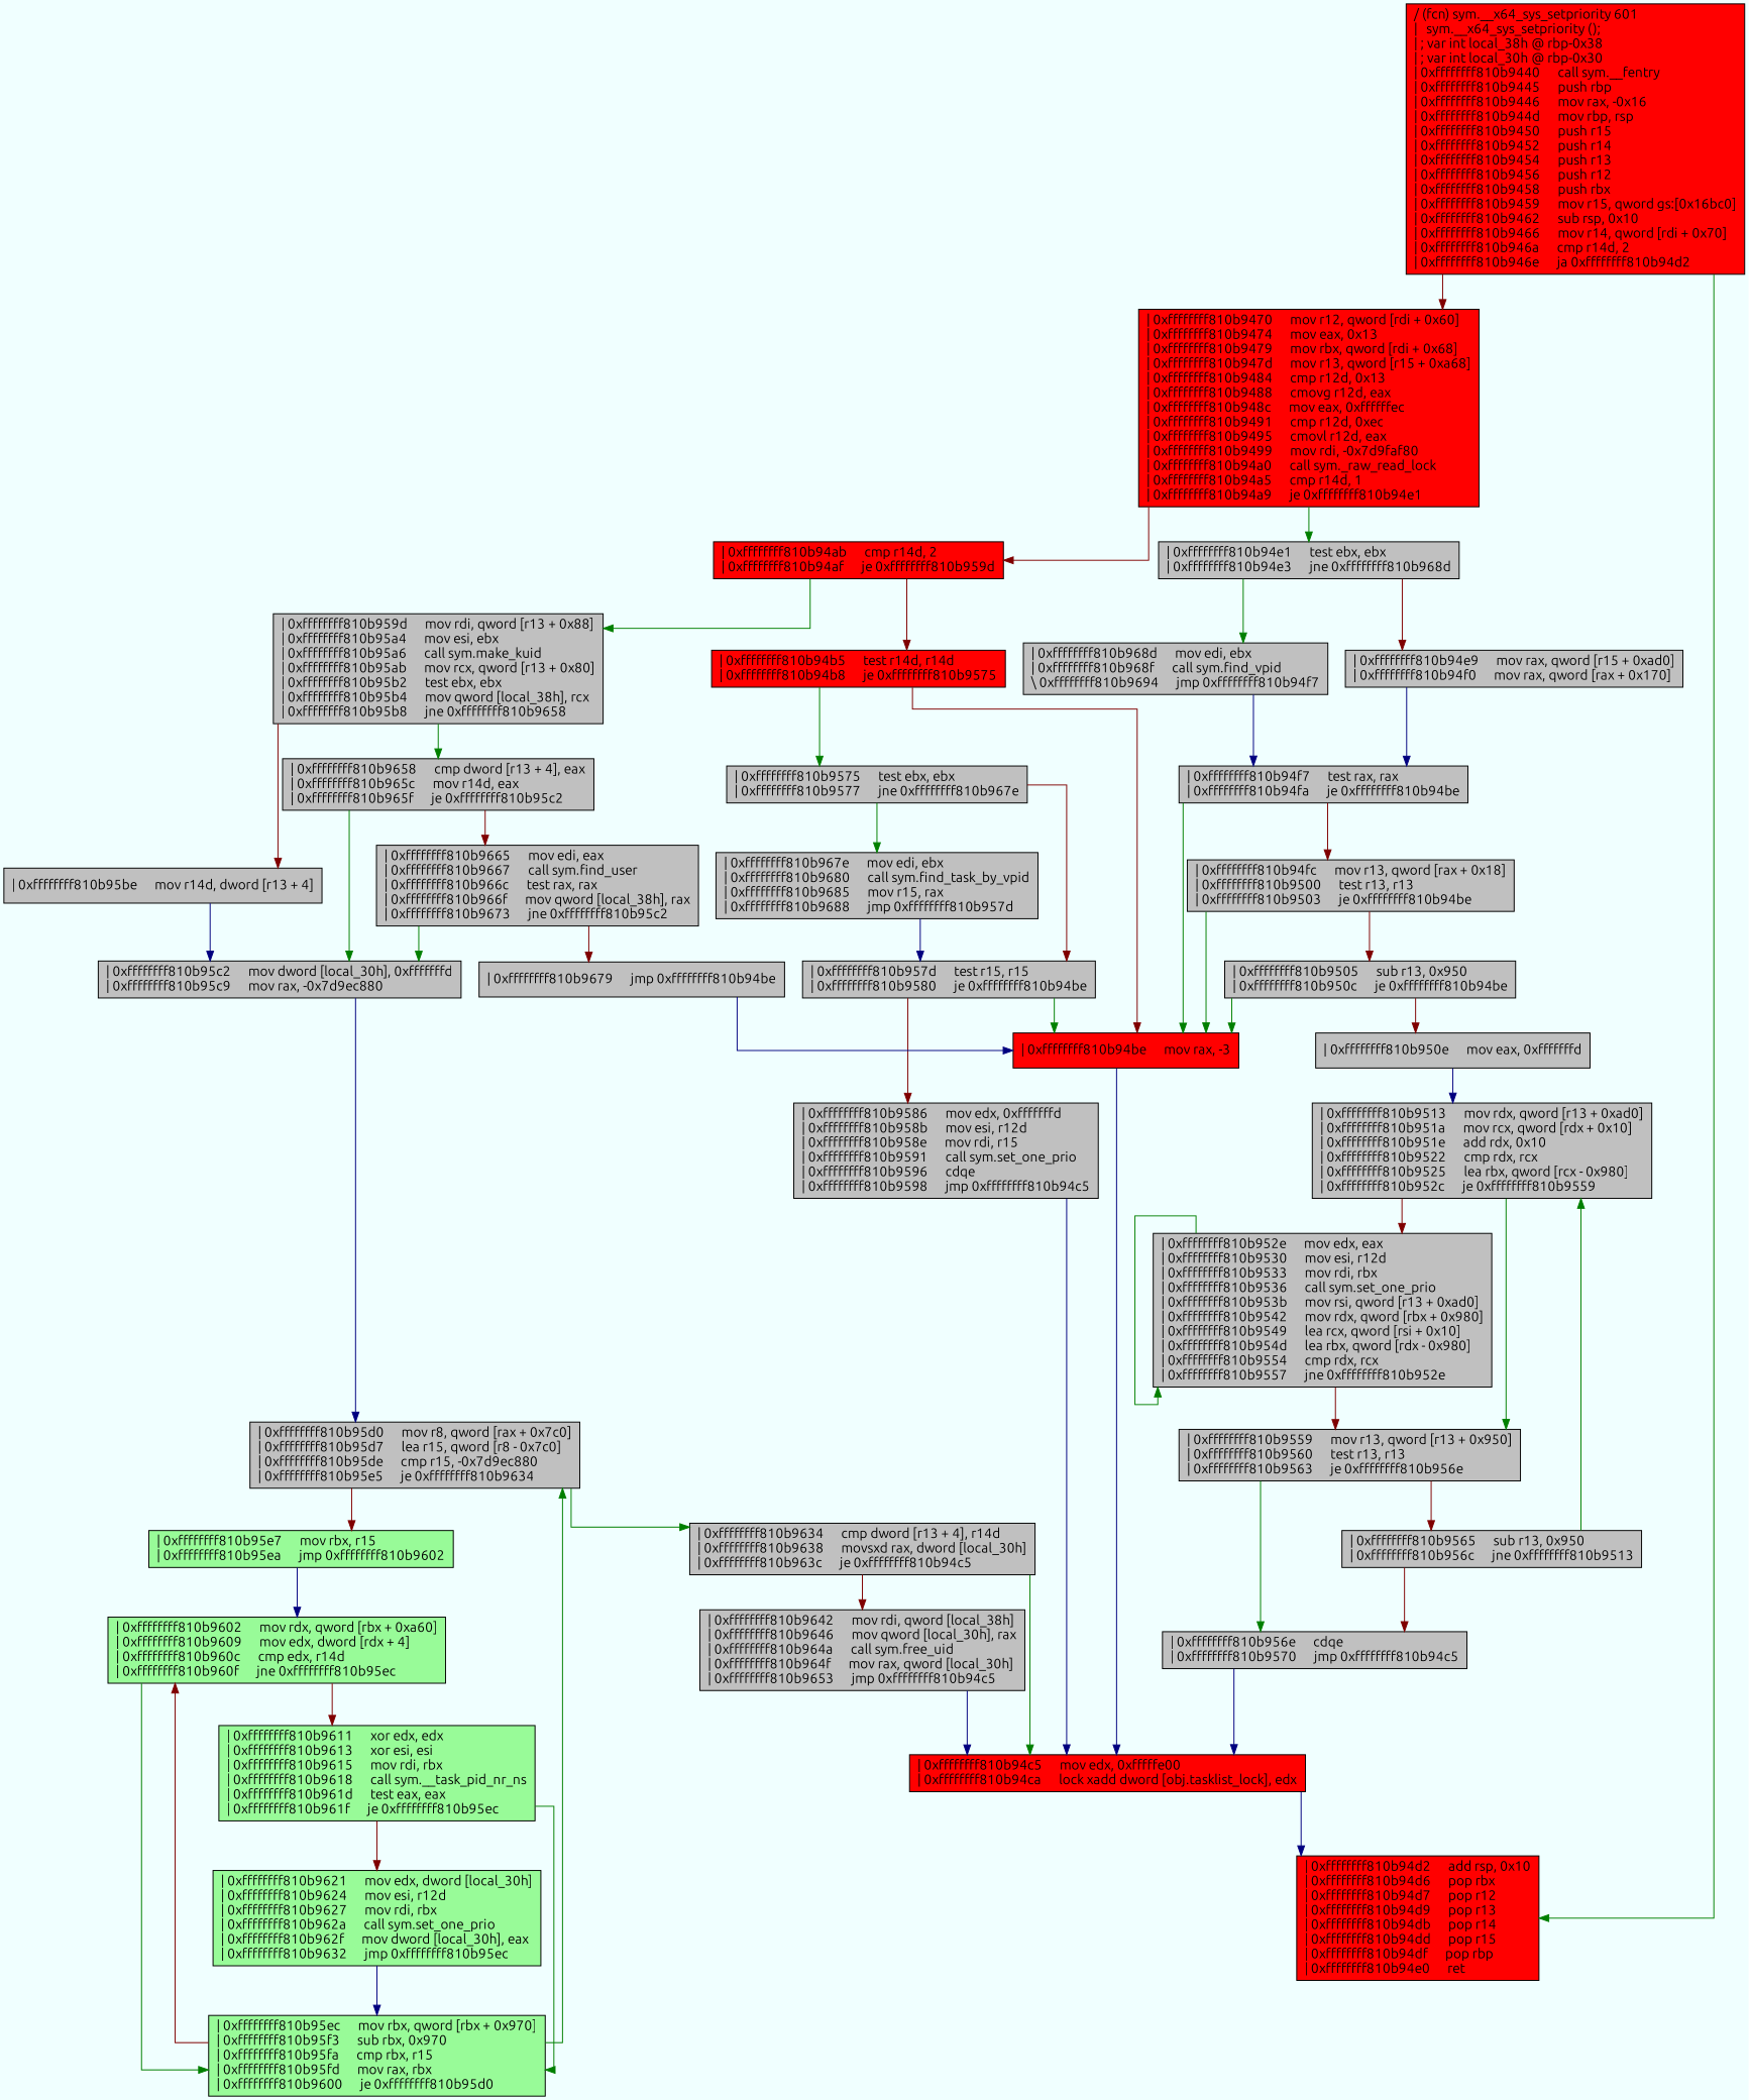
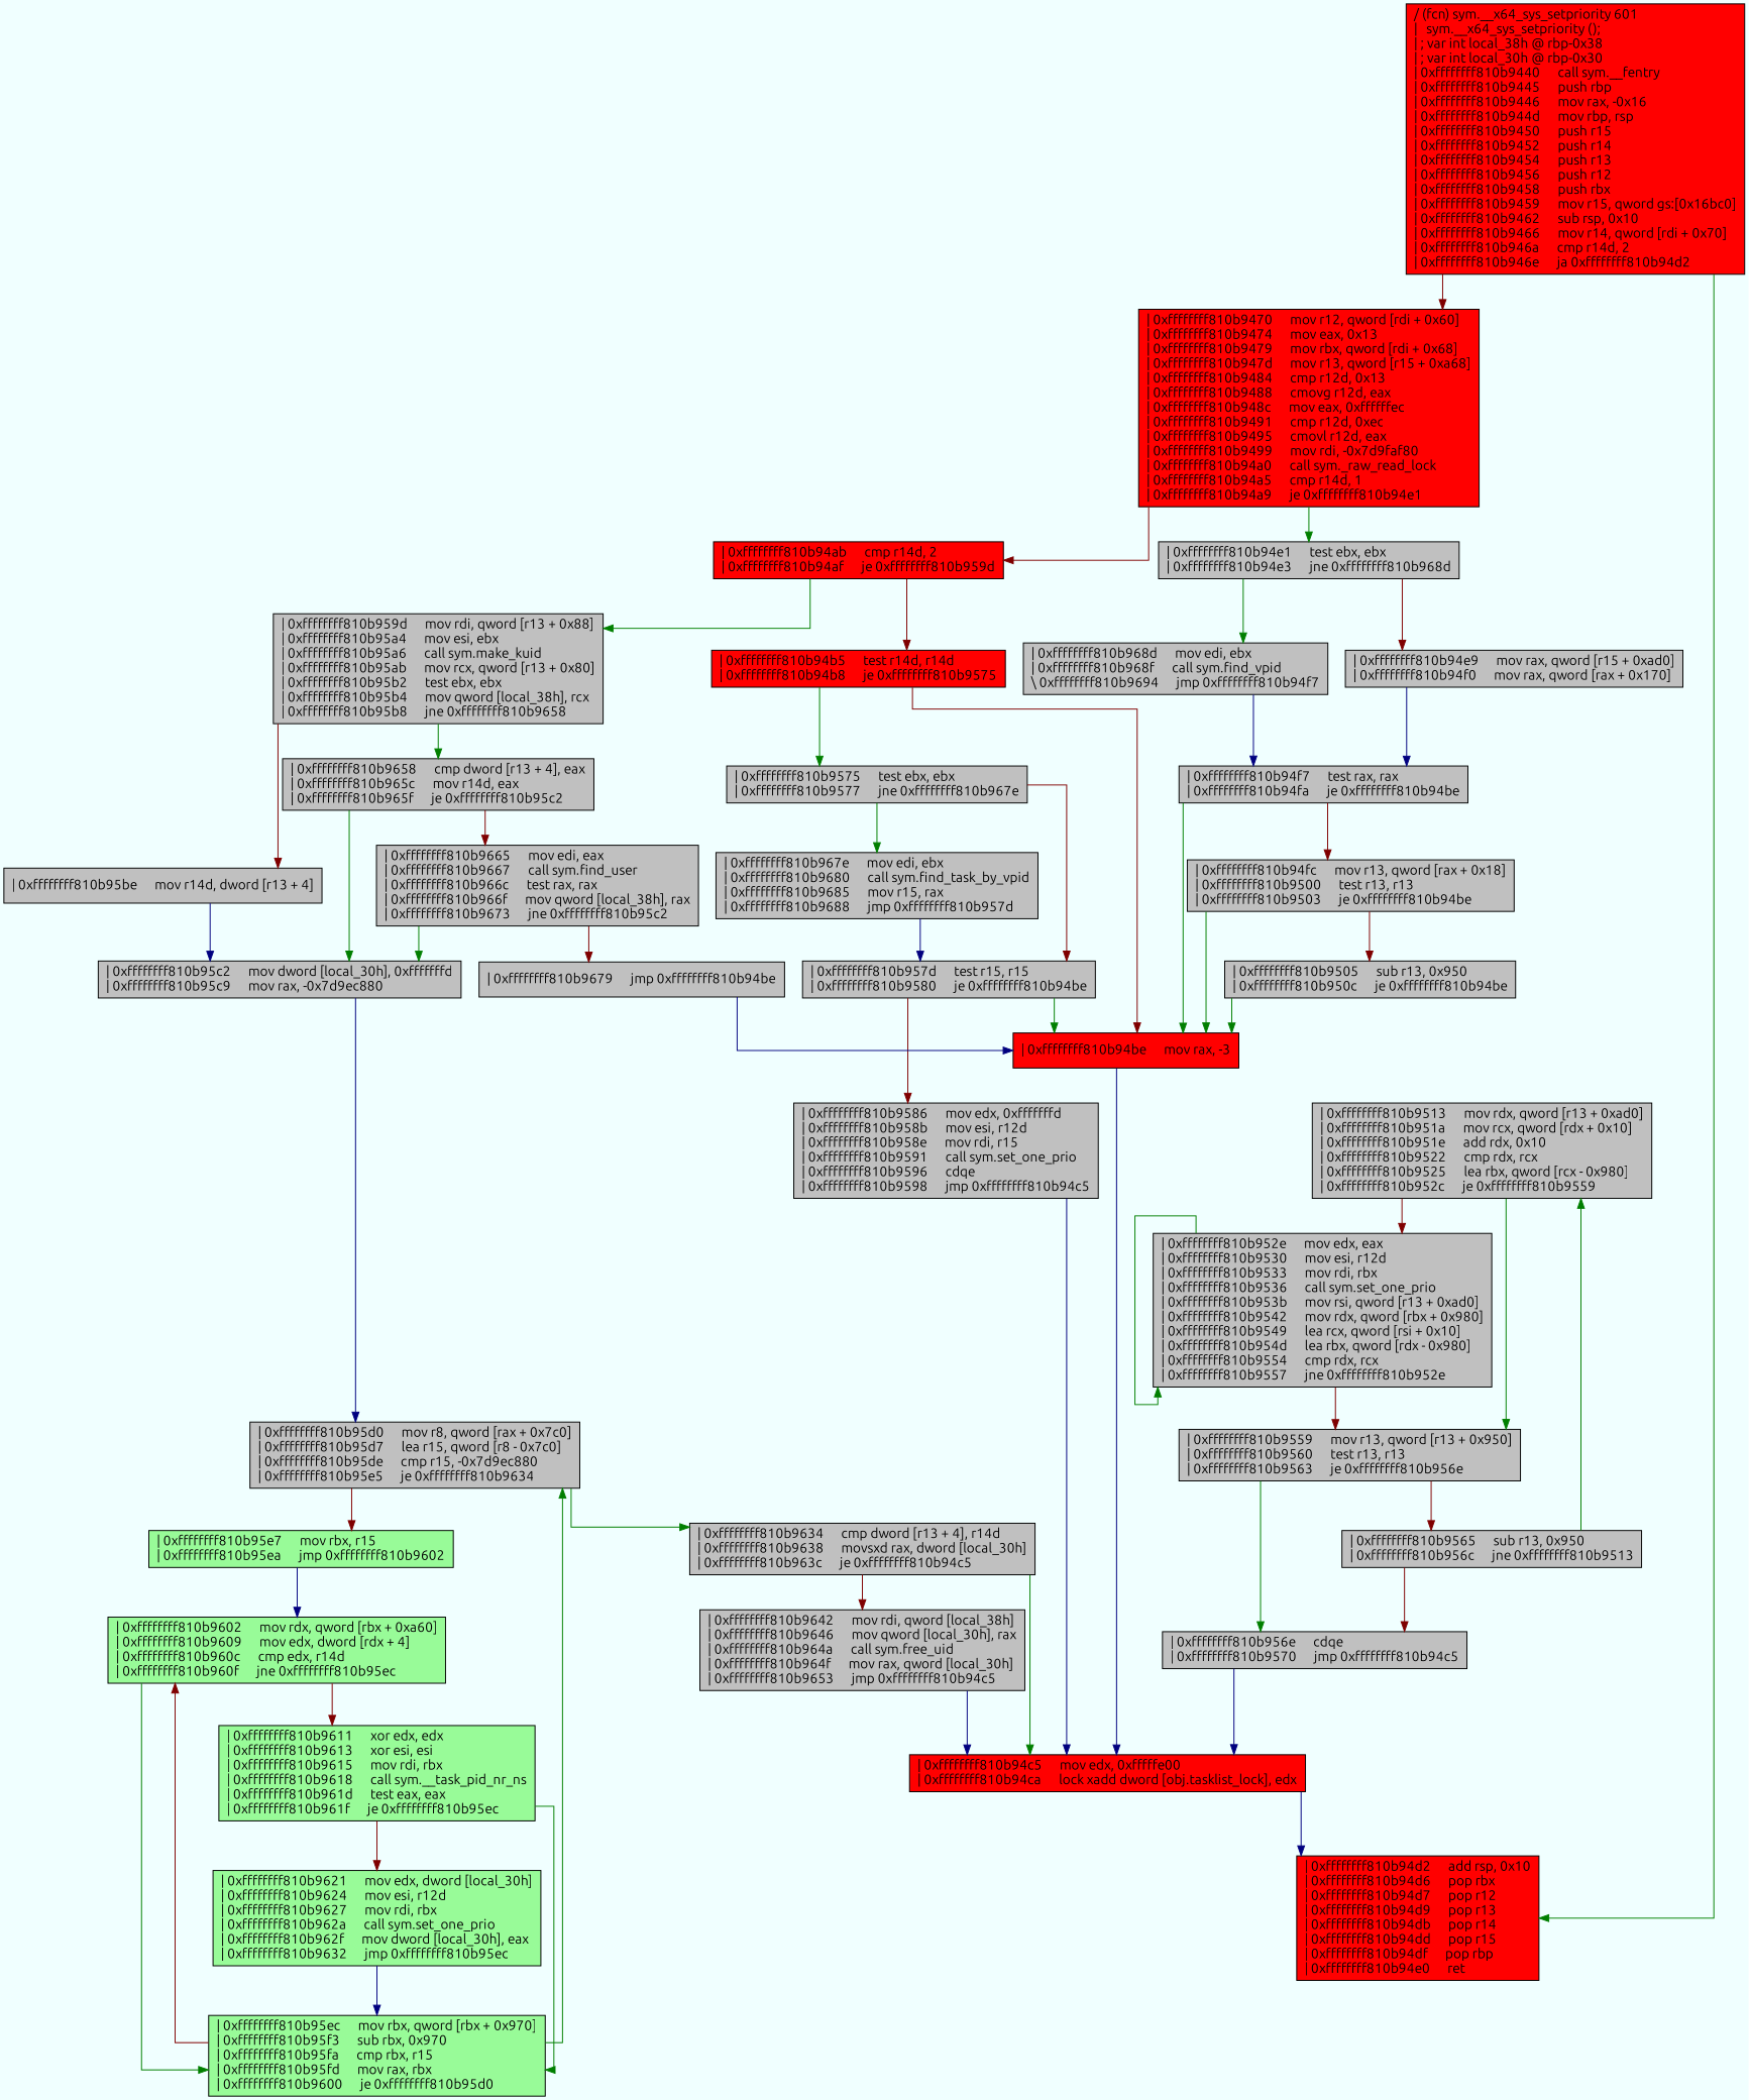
  digraph {
    bgcolor=azure
    fontname=Ubuntu
    fontsize=8
    splines=ortho
    node [color=black fillcolor=gray fontname=Ubuntu shape=box style=filled]
    edge [arrowhead=normal color="#007f00" fontname=Ubuntu]
    n1 [fillcolor=red label="/ (fcn) sym.__x64_sys_setpriority 601\l|   sym.__x64_sys_setpriority ();\l| ; var int local_38h @ rbp-0x38\l| ; var int local_30h @ rbp-0x30\l| 0xffffffff810b9440      call sym.__fentry\l| 0xffffffff810b9445      push rbp\l| 0xffffffff810b9446      mov rax, -0x16\l| 0xffffffff810b944d      mov rbp, rsp\l| 0xffffffff810b9450      push r15\l| 0xffffffff810b9452      push r14\l| 0xffffffff810b9454      push r13\l| 0xffffffff810b9456      push r12\l| 0xffffffff810b9458      push rbx\l| 0xffffffff810b9459      mov r15, qword gs:[0x16bc0]\l| 0xffffffff810b9462      sub rsp, 0x10\l| 0xffffffff810b9466      mov r14, qword [rdi + 0x70]\l| 0xffffffff810b946a      cmp r14d, 2\l| 0xffffffff810b946e      ja 0xffffffff810b94d2\l"]
    n2 [fillcolor=red label="| 0xffffffff810b94d2      add rsp, 0x10\l| 0xffffffff810b94d6      pop rbx\l| 0xffffffff810b94d7      pop r12\l| 0xffffffff810b94d9      pop r13\l| 0xffffffff810b94db      pop r14\l| 0xffffffff810b94dd      pop r15\l| 0xffffffff810b94df      pop rbp\l| 0xffffffff810b94e0      ret\l"]
    n3 [fillcolor=red label="| 0xffffffff810b9470      mov r12, qword [rdi + 0x60]\l| 0xffffffff810b9474      mov eax, 0x13\l| 0xffffffff810b9479      mov rbx, qword [rdi + 0x68]\l| 0xffffffff810b947d      mov r13, qword [r15 + 0xa68]\l| 0xffffffff810b9484      cmp r12d, 0x13\l| 0xffffffff810b9488      cmovg r12d, eax\l| 0xffffffff810b948c      mov eax, 0xffffffec\l| 0xffffffff810b9491      cmp r12d, 0xec\l| 0xffffffff810b9495      cmovl r12d, eax\l| 0xffffffff810b9499      mov rdi, -0x7d9faf80\l| 0xffffffff810b94a0      call sym._raw_read_lock\l| 0xffffffff810b94a5      cmp r14d, 1\l| 0xffffffff810b94a9      je 0xffffffff810b94e1\l"]
    n4 [label="| 0xffffffff810b94e1      test ebx, ebx\l| 0xffffffff810b94e3      jne 0xffffffff810b968d\l"]
    n5 [fillcolor=red label="| 0xffffffff810b94ab      cmp r14d, 2\l| 0xffffffff810b94af      je 0xffffffff810b959d\l"]
    n6 [label="| 0xffffffff810b968d      mov edi, ebx\l| 0xffffffff810b968f      call sym.find_vpid\l\\ 0xffffffff810b9694      jmp 0xffffffff810b94f7\l"]
    n7 [label="| 0xffffffff810b94e9      mov rax, qword [r15 + 0xad0]\l| 0xffffffff810b94f0      mov rax, qword [rax + 0x170]\l"]
    n8 [label="| 0xffffffff810b959d      mov rdi, qword [r13 + 0x88]\l| 0xffffffff810b95a4      mov esi, ebx\l| 0xffffffff810b95a6      call sym.make_kuid\l| 0xffffffff810b95ab      mov rcx, qword [r13 + 0x80]\l| 0xffffffff810b95b2      test ebx, ebx\l| 0xffffffff810b95b4      mov qword [local_38h], rcx\l| 0xffffffff810b95b8      jne 0xffffffff810b9658\l"]
    n9 [fillcolor=red label="| 0xffffffff810b94b5      test r14d, r14d\l| 0xffffffff810b94b8      je 0xffffffff810b9575\l"]
    n10 [label="| 0xffffffff810b94f7      test rax, rax\l| 0xffffffff810b94fa      je 0xffffffff810b94be\l"]
    n11 [label="| 0xffffffff810b9658      cmp dword [r13 + 4], eax\l| 0xffffffff810b965c      mov r14d, eax\l| 0xffffffff810b965f      je 0xffffffff810b95c2\l"]
    n12 [label="| 0xffffffff810b95be      mov r14d, dword [r13 + 4]\l"]
    n13 [label="| 0xffffffff810b9575      test ebx, ebx\l| 0xffffffff810b9577      jne 0xffffffff810b967e\l"]
    n14 [fillcolor=red label="| 0xffffffff810b94be      mov rax, -3\l"]
    n15 [label="| 0xffffffff810b95c2      mov dword [local_30h], 0xfffffffd\l| 0xffffffff810b95c9      mov rax, -0x7d9ec880\l"]
    n16 [label="| 0xffffffff810b9665      mov edi, eax\l| 0xffffffff810b9667      call sym.find_user\l| 0xffffffff810b966c      test rax, rax\l| 0xffffffff810b966f      mov qword [local_38h], rax\l| 0xffffffff810b9673      jne 0xffffffff810b95c2\l"]
    n17 [label="| 0xffffffff810b967e      mov edi, ebx\l| 0xffffffff810b9680      call sym.find_task_by_vpid\l| 0xffffffff810b9685      mov r15, rax\l| 0xffffffff810b9688      jmp 0xffffffff810b957d\l"]
    n18 [label="| 0xffffffff810b957d      test r15, r15\l| 0xffffffff810b9580      je 0xffffffff810b94be\l"]
    n19 [fillcolor=red label="| 0xffffffff810b94c5      mov edx, 0xfffffe00\l| 0xffffffff810b94ca      lock xadd dword [obj.tasklist_lock], edx\l"]
    n20 [label="| 0xffffffff810b9586      mov edx, 0xfffffffd\l| 0xffffffff810b958b      mov esi, r12d\l| 0xffffffff810b958e      mov rdi, r15\l| 0xffffffff810b9591      call sym.set_one_prio\l| 0xffffffff810b9596      cdqe\l| 0xffffffff810b9598      jmp 0xffffffff810b94c5\l"]
    n21 [label="| 0xffffffff810b94fc      mov r13, qword [rax + 0x18]\l| 0xffffffff810b9500      test r13, r13\l| 0xffffffff810b9503      je 0xffffffff810b94be\l"]
    n22 [label="| 0xffffffff810b9505      sub r13, 0x950\l| 0xffffffff810b950c      je 0xffffffff810b94be\l"]
-   n23 [label="| 0xffffffff810b950e      mov eax, 0xfffffffd\l"]
    n24 [label="| 0xffffffff810b9513      mov rdx, qword [r13 + 0xad0]\l| 0xffffffff810b951a      mov rcx, qword [rdx + 0x10]\l| 0xffffffff810b951e      add rdx, 0x10\l| 0xffffffff810b9522      cmp rdx, rcx\l| 0xffffffff810b9525      lea rbx, qword [rcx - 0x980]\l| 0xffffffff810b952c      je 0xffffffff810b9559\l"]
    n25 [label="| 0xffffffff810b9559      mov r13, qword [r13 + 0x950]\l| 0xffffffff810b9560      test r13, r13\l| 0xffffffff810b9563      je 0xffffffff810b956e\l"]
    n26 [label="| 0xffffffff810b952e      mov edx, eax\l| 0xffffffff810b9530      mov esi, r12d\l| 0xffffffff810b9533      mov rdi, rbx\l| 0xffffffff810b9536      call sym.set_one_prio\l| 0xffffffff810b953b      mov rsi, qword [r13 + 0xad0]\l| 0xffffffff810b9542      mov rdx, qword [rbx + 0x980]\l| 0xffffffff810b9549      lea rcx, qword [rsi + 0x10]\l| 0xffffffff810b954d      lea rbx, qword [rdx - 0x980]\l| 0xffffffff810b9554      cmp rdx, rcx\l| 0xffffffff810b9557      jne 0xffffffff810b952e\l"]
    n27 [label="| 0xffffffff810b956e      cdqe\l| 0xffffffff810b9570      jmp 0xffffffff810b94c5\l"]
    n28 [label="| 0xffffffff810b9565      sub r13, 0x950\l| 0xffffffff810b956c      jne 0xffffffff810b9513\l"]
    n29 [label="| 0xffffffff810b95d0      mov r8, qword [rax + 0x7c0]\l| 0xffffffff810b95d7      lea r15, qword [r8 - 0x7c0]\l| 0xffffffff810b95de      cmp r15, -0x7d9ec880\l| 0xffffffff810b95e5      je 0xffffffff810b9634\l"]
    n30 [label="| 0xffffffff810b9679      jmp 0xffffffff810b94be\l"]
    n31 [label="| 0xffffffff810b9634      cmp dword [r13 + 4], r14d\l| 0xffffffff810b9638      movsxd rax, dword [local_30h]\l| 0xffffffff810b963c      je 0xffffffff810b94c5\l"]
    n32 [fillcolor=palegreen label="| 0xffffffff810b95e7      mov rbx, r15\l| 0xffffffff810b95ea      jmp 0xffffffff810b9602\l"]
    n33 [label="| 0xffffffff810b9642      mov rdi, qword [local_38h]\l| 0xffffffff810b9646      mov qword [local_30h], rax\l| 0xffffffff810b964a      call sym.free_uid\l| 0xffffffff810b964f      mov rax, qword [local_30h]\l| 0xffffffff810b9653      jmp 0xffffffff810b94c5\l"]
    n34 [fillcolor=palegreen label="| 0xffffffff810b9602      mov rdx, qword [rbx + 0xa60]\l| 0xffffffff810b9609      mov edx, dword [rdx + 4]\l| 0xffffffff810b960c      cmp edx, r14d\l| 0xffffffff810b960f      jne 0xffffffff810b95ec\l"]
    n35 [fillcolor=palegreen label="| 0xffffffff810b95ec      mov rbx, qword [rbx + 0x970]\l| 0xffffffff810b95f3      sub rbx, 0x970\l| 0xffffffff810b95fa      cmp rbx, r15\l| 0xffffffff810b95fd      mov rax, rbx\l| 0xffffffff810b9600      je 0xffffffff810b95d0\l"]
    n36 [fillcolor=palegreen label="| 0xffffffff810b9611      xor edx, edx\l| 0xffffffff810b9613      xor esi, esi\l| 0xffffffff810b9615      mov rdi, rbx\l| 0xffffffff810b9618      call sym.__task_pid_nr_ns\l| 0xffffffff810b961d      test eax, eax\l| 0xffffffff810b961f      je 0xffffffff810b95ec\l"]
    n37 [fillcolor=palegreen label="| 0xffffffff810b9621      mov edx, dword [local_30h]\l| 0xffffffff810b9624      mov esi, r12d\l| 0xffffffff810b9627      mov rdi, rbx\l| 0xffffffff810b962a      call sym.set_one_prio\l| 0xffffffff810b962f      mov dword [local_30h], eax\l| 0xffffffff810b9632      jmp 0xffffffff810b95ec\l"]
    n1 -> n2
    n1 -> n3 [color="#7f0000"]
    n3 -> n4
    n3 -> n5 [color="#7f0000"]
    n4 -> n6
    n4 -> n7 [color="#7f0000"]
    n5 -> n8
    n5 -> n9 [color="#7f0000"]
    n6 -> n10 [color="#00007f"]
    n7 -> n10 [color="#00007f"]
    n8 -> n11
    n8 -> n12 [color="#7f0000"]
    n9 -> n13
    n9 -> n14 [color="#7f0000"]
    n10 -> n14
    n10 -> n21 [color="#7f0000"]
    n11 -> n15
    n11 -> n16 [color="#7f0000"]
    n12 -> n15 [color="#00007f"]
    n13 -> n17
    n13 -> n18 [color="#7f0000"]
    n14 -> n19 [color="#00007f"]
    n15 -> n29 [color="#00007f"]
    n16 -> n15
    n16 -> n30 [color="#7f0000"]
    n17 -> n18 [color="#00007f"]
    n18 -> n14
    n18 -> n20 [color="#7f0000"]
    n19 -> n2 [color="#00007f"]
    n20 -> n19 [color="#00007f"]
    n21 -> n14
    n21 -> n22 [color="#7f0000"]
    n22 -> n14
-   n22 -> n23 [color="#7f0000"]
-   n23 -> n24 [color="#00007f"]
    n24 -> n25
    n24 -> n26 [color="#7f0000"]
    n25 -> n27
    n25 -> n28 [color="#7f0000"]
    n26 -> n25 [color="#7f0000"]
    n26 -> n26
    n27 -> n19 [color="#00007f"]
    n28 -> n24
    n28 -> n27 [color="#7f0000"]
    n29 -> n31
    n29 -> n32 [color="#7f0000"]
    n30 -> n14 [color="#00007f"]
    n31 -> n19
    n31 -> n33 [color="#7f0000"]
    n32 -> n34 [color="#00007f"]
    n33 -> n19 [color="#00007f"]
    n34 -> n35
    n34 -> n36 [color="#7f0000"]
    n35 -> n29
    n35 -> n34 [color="#7f0000"]
    n36 -> n35
    n36 -> n37 [color="#7f0000"]
    n37 -> n35 [color="#00007f"]
  }
